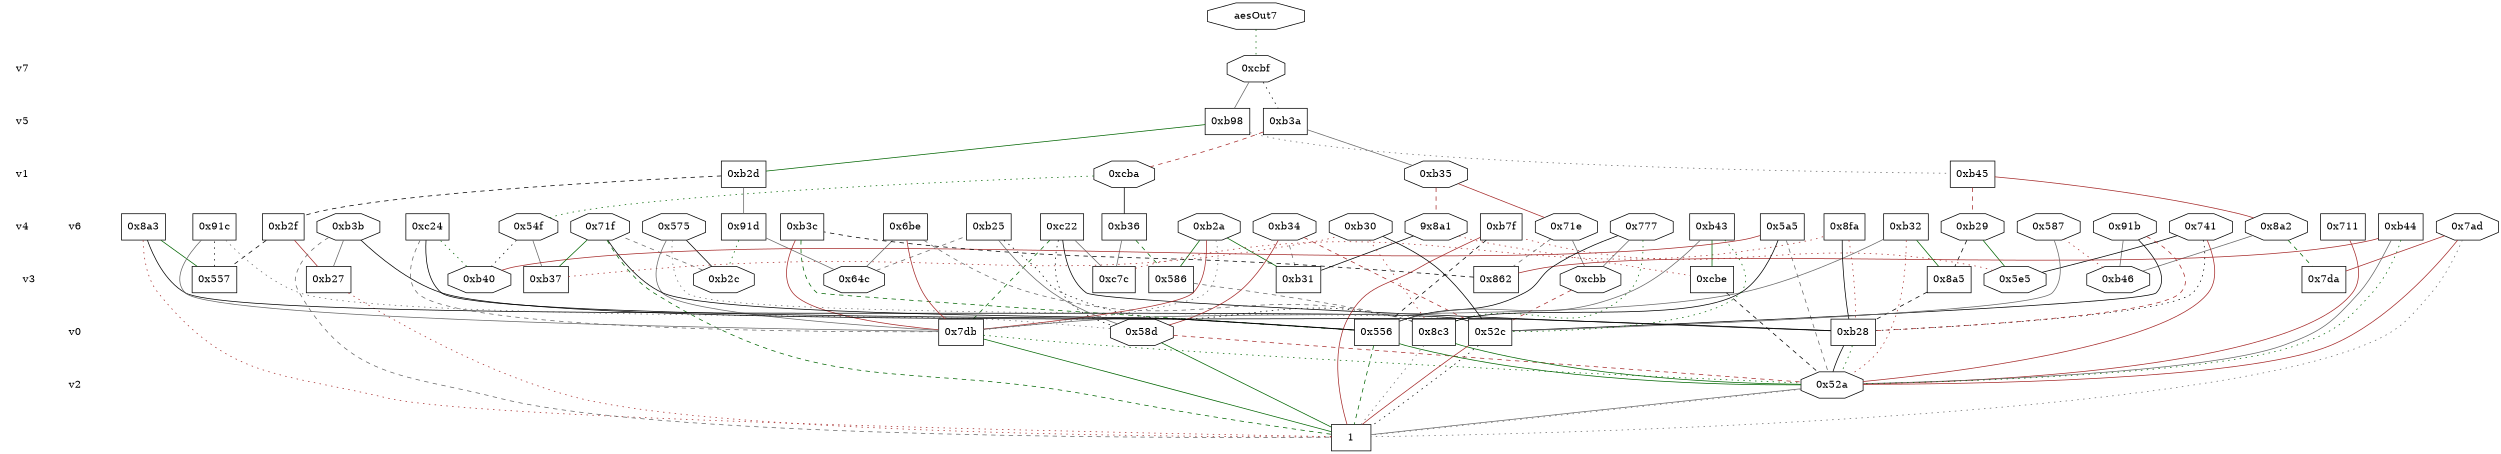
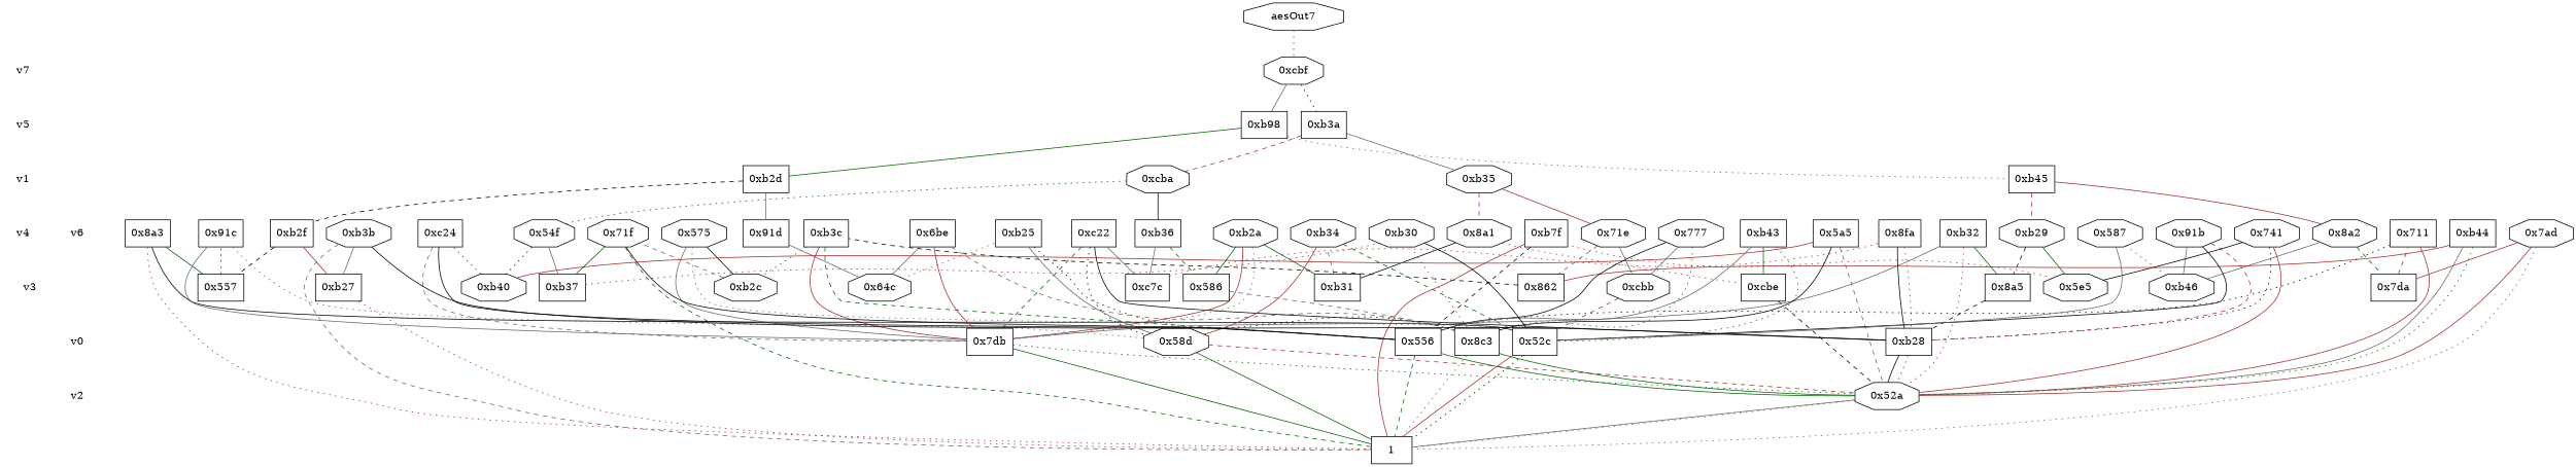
  digraph {
    node [shape=box]
    edge [dir=none color=gray40]
    "CONST NODES" [shape=plaintext style=invis]
    " v7 " [shape=plaintext]
    " v5 " [shape=plaintext]
    " v1 " [shape=plaintext]
    " v4 " [shape=plaintext]
    " v3 " [shape=plaintext]
    " v6 " [shape=plaintext]
    " v0 " [shape=plaintext]
    " v2 " [shape=plaintext]
    "  aesOut7  " [shape=octagon]
    "0xcbf" [shape=octagon]
    "0xb3a"
    "0xb98"
    "0xb45"
    "0xcba" [shape=octagon]
    "0xb35" [shape=octagon]
    "0xb2d"
    "0x91d"
    "0xb2f"
    "0x54f" [shape=octagon]
    "0xb29" [shape=octagon]
    "0x8a2" [shape=octagon]
-   "0x8a1" [shape=octagon label="9x8a1"]
+   "0x8a1" [shape=octagon]
    "0x71e" [shape=octagon]
    "0xb36"
    "0xb2c" [shape=octagon]
    "0xb31"
    "0x586"
    "0xb46" [shape=octagon]
    "0xb27"
    "0xcbb" [shape=octagon]
    "0xc7c"
    "0xcbe"
    "0x5e5" [shape=octagon]
    "0x7da"
    "0xb40" [shape=octagon]
    "0x64c" [shape=octagon]
    "0xb37"
    "0x557"
    "0x862"
    "0x8a5"
    "0xc22"
    "0xb3c"
    "0x741" [shape=octagon]
    "0x8a3"
    "0xb34" [shape=octagon]
    "0xb2a" [shape=octagon]
    "0xb32"
    "0x575" [shape=octagon]
    "0x8fa"
    "0x777" [shape=octagon]
    "0x711"
    "0x5a5"
    "0x91b" [shape=octagon]
    "0x7ad" [shape=octagon]
    "0x71f" [shape=octagon]
    "0xb7f"
    "0xb25"
    "0xc24"
    "0xb44"
    "0x587" [shape=octagon]
    "0xb43"
    "0xb30" [shape=octagon]
    "0x91c"
    "0xb3b" [shape=octagon]
    "0x6be"
    "0x7db"
    "0x58d" [shape=octagon]
    "0x8c3"
    "0x556"
    "0xb28"
    "0x52c"
    "0x52a" [shape=octagon]
    n74 [label=1]
    subgraph sub_1 {
      "CONST NODES"
      " v7 "
      " v5 "
      " v1 "
      " v4 "
      " v3 "
      " v6 "
      " v0 "
      " v2 "
    }
    subgraph sub_2 {
      rank=same
      "  aesOut7  "
    }
    subgraph sub_3 {
      rank=same
      " v7 "
      "0xcbf"
    }
    subgraph sub_4 {
      rank=same
      " v5 "
      "0xb3a"
      "0xb98"
    }
    subgraph sub_5 {
      rank=same
      " v1 "
      "0xb45"
      "0xcba"
      "0xb35"
      "0xb2d"
    }
    subgraph sub_6 {
      rank=same
      " v4 "
      "0x91d"
      "0xb2f"
      "0x54f"
      "0xb29"
      "0x8a2"
      "0x8a1"
      "0x71e"
      "0xb36"
    }
    subgraph sub_7 {
      rank=same
      " v3 "
      "0xb2c"
      "0xb31"
      "0x586"
      "0xb46"
      "0xb27"
      "0xcbb"
      "0xc7c"
      "0xcbe"
      "0x5e5"
      "0x7da"
      "0xb40"
      "0x64c"
      "0xb37"
      "0x557"
      "0x862"
      "0x8a5"
    }
    subgraph sub_8 {
      rank=same
      " v6 "
      "0xc22"
      "0xb3c"
      "0x741"
      "0x8a3"
      "0xb34"
      "0xb2a"
      "0xb32"
      "0x575"
      "0x8fa"
      "0x777"
      "0x711"
      "0x5a5"
      "0x91b"
      "0x7ad"
      "0x71f"
      "0xb7f"
      "0xb25"
      "0xc24"
      "0xb44"
      "0x587"
      "0xb43"
      "0xb30"
      "0x91c"
      "0xb3b"
      "0x6be"
    }
    subgraph sub_9 {
      rank=same
      " v0 "
      "0x7db"
      "0x58d"
      "0x8c3"
      "0x556"
      "0xb28"
      "0x52c"
    }
    subgraph sub_10 {
      rank=same
      " v2 "
      "0x52a"
    }
    subgraph sub_11 {
      rank=same
      "CONST NODES"
      subgraph sub_12 {
        rank=same
        n74
      }
    }
    " v7 " -> " v5 " [style=invis color=""]
    " v5 " -> " v1 " [style=invis color=""]
    " v1 " -> " v4 " [style=invis color=""]
    " v4 " -> " v3 " [style=invis color=""]
    " v3 " -> " v6 " [style=invis color=""]
    " v6 " -> " v0 " [style=invis color=""]
    " v0 " -> " v2 " [style=invis color=""]
    " v2 " -> "CONST NODES" [style=invis color=""]
    "  aesOut7  " -> "0xcbf" [color=darkgreen style=dotted]
    "0xcbf" -> "0xb3a" [color=black style=dotted]
    "0xcbf" -> "0xb98"
    "0xb3a" -> "0xcba" [color=brown style=dashed]
    "0xb3a" -> "0xb35"
    "0xb98" -> "0xb45" [style=dotted]
    "0xb98" -> "0xb2d" [color=darkgreen]
    "0xb45" -> "0xb29" [color=brown style=dashed]
    "0xb45" -> "0x8a2" [color=brown]
    "0xcba" -> "0x54f" [color=darkgreen style=dotted]
    "0xcba" -> "0xb36" [color=black]
    "0xb35" -> "0x8a1" [color=brown style=dashed]
    "0xb35" -> "0x71e" [color=brown]
    "0xb2d" -> "0x91d"
    "0xb2d" -> "0xb2f" [color=black style=dashed]
-   "0x91d" -> "0xb2c" [color=darkgreen style=dotted]
+   "0xb3c" -> "0xb2c" [color=darkgreen style=dotted]
    "0x91d" -> "0x64c"
    "0xb2f" -> "0xb27" [color=brown]
    "0xb2f" -> "0x557" [color=black style=dashed]
    "0x54f" -> "0xb40" [color=black style=dotted]
    "0x54f" -> "0xb37"
    "0xb29" -> "0x5e5" [color=darkgreen]
    "0xb29" -> "0x8a5" [color=black style=dashed]
    "0x8a2" -> "0xb46"
    "0x8a2" -> "0x7da" [color=darkgreen style=dashed]
    "0x8a1" -> "0xb31" [color=black]
    "0x8a1" -> "0xcbe" [color=brown style=dotted]
    "0x71e" -> "0xcbb"
    "0x71e" -> "0x862" [style=dashed]
    "0xb36" -> "0x586" [color=darkgreen style=dashed]
    "0xb36" -> "0xc7c"
    "0xb2c" -> "0x575" [color=black]
    "0xb2c" -> "0x71f" [style=dashed]
    "0xb31" -> "0xb34" [style=dashed]
    "0xb31" -> "0xb2a" [color=darkgreen]
    "0x586" -> "0xb2a" [color=darkgreen]
    "0x586" -> "0x8c3" [style=dashed]
    "0xb46" -> "0x91b"
    "0xb46" -> "0x587" [color=brown style=dotted]
    "0xb27" -> "0xb3b"
    "0xb27" -> n74 [color=brown style=dotted]
    "0xcbb" -> "0x777"
    "0xcbb" -> "0x52c" [color=brown style=dashed]
    "0xc7c" -> "0xc22"
    "0xc7c" -> "0x8fa" [color=brown style=dotted]
    "0xcbe" -> "0xb43" [color=darkgreen]
    "0xcbe" -> "0x52a" [color=black style=dashed]
    "0x5e5" -> "0x741" [color=black]
    "0x5e5" -> "0xb7f" [color=brown style=dotted]
+   "0x7da" -> "0x711" [color=brown style=dashed]
    "0x7da" -> "0x7ad" [color=brown]
    "0xb40" -> "0x5a5" [color=brown]
    "0xb40" -> "0xc24" [color=darkgreen style=dotted]
-   "0x64c" -> "0xb25" [style=dashed]
+   "0x64c" -> "0xb25" [style=dotted]
    "0x64c" -> "0x6be"
    "0xb37" -> "0x71f" [color=darkgreen]
    "0xb37" -> "0xb30" [color=brown style=dotted]
    "0x557" -> "0x8a3" [color=darkgreen]
    "0x557" -> "0x91c" [color=black style=dotted]
    "0x862" -> "0xb3c" [color=black style=dashed]
    "0x862" -> "0xb44" [color=brown]
    "0x8a5" -> "0xb32" [color=darkgreen]
    "0x8a5" -> "0xb28" [color=black style=dashed]
    "0xc22" -> "0x7db" [color=darkgreen style=dashed]
    "0xc22" -> "0x58d" [color=black style=dotted]
    "0xc22" -> "0xb28" [color=black]
    "0xb3c" -> "0x7db" [color=brown]
    "0xb3c" -> "0x556" [color=darkgreen style=dashed]
    "0x741" -> "0xb28" [color=black style=dotted]
    "0x741" -> "0x52a" [color=brown]
    "0x8a3" -> "0x52c" [color=black]
    "0x8a3" -> n74 [color=brown style=dotted]
    "0xb34" -> "0x58d" [color=brown]
-   "0xb34" -> "0x52c" [color=brown style=dashed]
+   "0xb34" -> "0x52c" [color=darkgreen style=dashed]
    "0xb2a" -> "0x7db" [color=brown]
    "0xb2a" -> "0x7db" [style=dotted]
    "0xb32" -> "0x7db"
    "0xb32" -> "0x52a" [color=brown style=dotted]
    "0x575" -> "0x7db"
    "0x575" -> "0x52c" [style=dotted]
    "0x8fa" -> "0xb28" [color=black]
    "0x8fa" -> "0xb28" [color=brown style=dotted]
    "0x777" -> "0x8c3" [color=darkgreen style=dotted]
    "0x777" -> "0x556" [color=black]
+   "0x711" -> "0x556" [color=black style=dotted]
    "0x711" -> "0x52a" [color=brown]
    "0x5a5" -> "0x8c3" [color=black]
    "0x5a5" -> "0x52a" [style=dashed]
    "0x91b" -> "0xb28" [color=brown style=dashed]
    "0x91b" -> "0x52c" [color=black]
    "0x7ad" -> "0x52a" [color=brown]
    "0x7ad" -> n74 [style=dotted]
    "0x71f" -> "0x556" [color=black]
    "0x71f" -> n74 [color=darkgreen style=dashed]
    "0xb7f" -> "0x556" [color=black style=dashed]
    "0xb7f" -> n74 [color=brown]
    "0xb25" -> "0x58d"
    "0xb25" -> "0x8c3" [color=black style=dotted]
    "0xc24" -> "0x7db" [style=dashed]
    "0xc24" -> "0x556" [color=black]
    "0xb44" -> "0x52a"
    "0xb44" -> "0x52a" [color=darkgreen style=dotted]
    "0x587" -> "0x52c"
    "0xb43" -> "0x556"
    "0xb43" -> "0x52c" [color=darkgreen style=dotted]
    "0xb30" -> "0x8c3" [color=brown style=dotted]
    "0xb30" -> "0x52c" [color=black]
    "0x91c" -> "0x7db"
    "0x91c" -> "0x58d" [style=dotted]
    "0xb3b" -> "0xb28" [color=black]
    "0xb3b" -> n74 [style=dashed]
    "0x6be" -> "0x7db" [color=brown]
    "0x6be" -> "0x8c3" [style=dashed]
    "0x7db" -> "0x52a" [color=darkgreen style=dotted]
    "0x7db" -> n74 [color=darkgreen]
    "0x58d" -> "0x52a" [color=brown style=dashed]
    "0x58d" -> n74 [color=darkgreen]
    "0x8c3" -> "0x52a" [color=darkgreen]
    "0x8c3" -> n74 [style=dotted]
    "0x556" -> "0x52a" [color=darkgreen]
    "0x556" -> n74 [color=darkgreen style=dashed]
    "0xb28" -> "0x52a" [color=black]
    "0xb28" -> "0x52a" [color=darkgreen style=dotted]
    "0x52c" -> n74 [color=brown]
    "0x52c" -> n74 [color=black style=dotted]
    "0x52a" -> n74
    "0x52a" -> n74 [style=dotted]
  }
